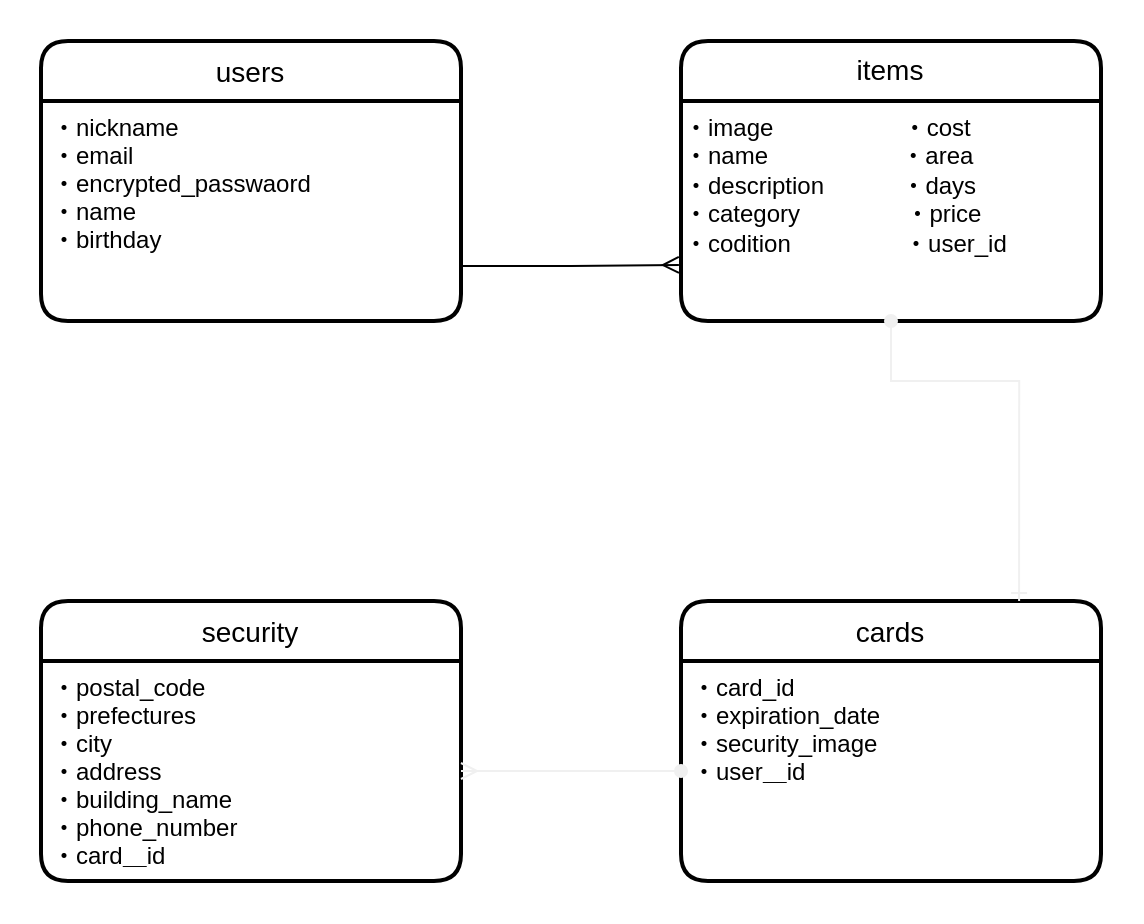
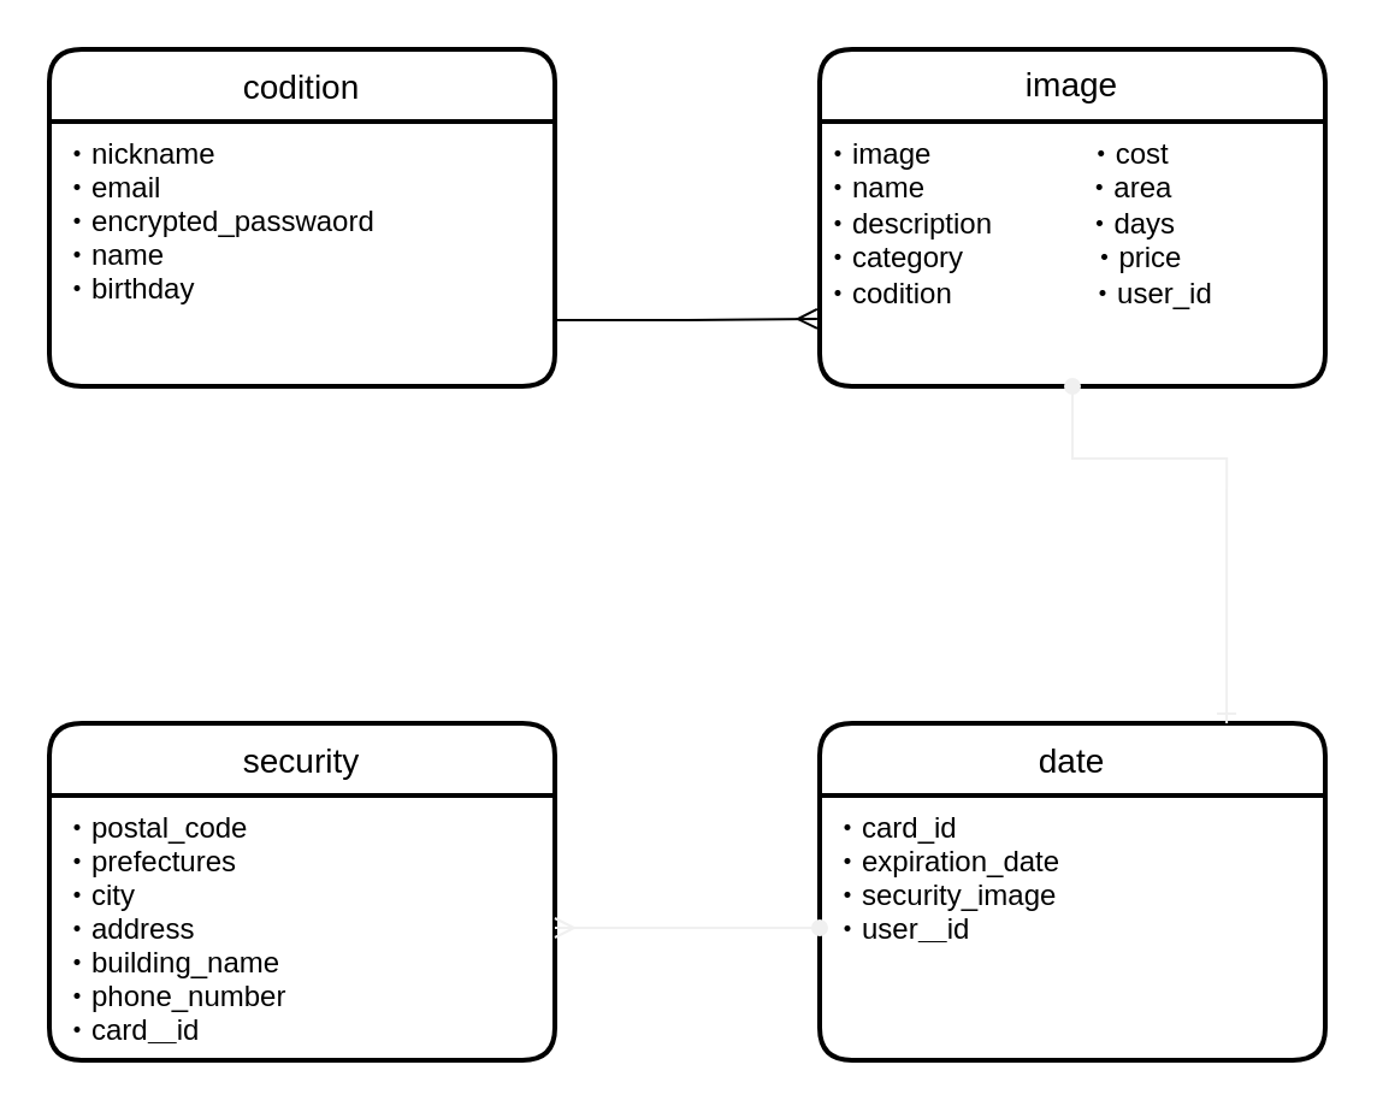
  <mxCell id="0" />
  <mxCell id="1" parent="0" />
  <mxCell id="2" style="edgeStyle=orthogonalEdgeStyle;rounded=0;orthogonalLoop=1;jettySize=auto;html=1;exitX=0.5;exitY=0;exitDx=0;exitDy=0;entryX=0.5;entryY=0;entryDx=0;entryDy=0;" edge="1" parent="1" source="3" target="3"><mxGeometry relative="1" as="geometry"><mxPoint x="120" y="20" as="targetPoint" /></mxGeometry></mxCell>
- <mxCell id="3" value="users" style="swimlane;childLayout=stackLayout;horizontal=1;startSize=30;horizontalStack=0;rounded=1;fontSize=14;fontStyle=0;strokeWidth=2;resizeParent=0;resizeLast=1;shadow=0;dashed=0;align=center;" vertex="1" parent="1"><mxGeometry x="20" y="20" width="210" height="140" as="geometry" /></mxCell>
+ <mxCell id="3" value="codition" style="swimlane;childLayout=stackLayout;horizontal=1;startSize=30;horizontalStack=0;rounded=1;fontSize=14;fontStyle=0;strokeWidth=2;resizeParent=0;resizeLast=1;shadow=0;dashed=0;align=center;" vertex="1" parent="1"><mxGeometry x="20" y="20" width="210" height="140" as="geometry" /></mxCell>
  <mxCell id="4" value="・nickname&#10;・email&#10;・encrypted_passwaord&#10;・name&#10;・birthday" style="align=left;strokeColor=none;fillColor=none;spacingLeft=4;fontSize=12;verticalAlign=top;resizable=0;rotatable=0;part=1;" vertex="1" parent="3"><mxGeometry y="30" width="210" height="110" as="geometry" /></mxCell>
- <mxCell id="5" value="items" style="swimlane;childLayout=stackLayout;horizontal=1;startSize=30;horizontalStack=0;rounded=1;fontSize=14;fontStyle=0;strokeWidth=2;resizeParent=0;resizeLast=1;shadow=0;dashed=0;align=center;verticalAlign=top;" vertex="1" parent="1"><mxGeometry x="340" y="20" width="210" height="140" as="geometry" /></mxCell>
+ <mxCell id="5" value="image" style="swimlane;childLayout=stackLayout;horizontal=1;startSize=30;horizontalStack=0;rounded=1;fontSize=14;fontStyle=0;strokeWidth=2;resizeParent=0;resizeLast=1;shadow=0;dashed=0;align=center;verticalAlign=top;" vertex="1" parent="1"><mxGeometry x="340" y="20" width="210" height="140" as="geometry" /></mxCell>
  <mxCell id="6" value="・image　　　　&amp;nbsp; &amp;nbsp; &amp;nbsp;・cost&lt;br&gt;・name　　　　　&amp;nbsp; ・area&lt;br&gt;・description　&amp;nbsp; &amp;nbsp; &amp;nbsp; &amp;nbsp; ・days&lt;br&gt;・category　　　&amp;nbsp; &amp;nbsp; &amp;nbsp;・price&lt;br&gt;・codition&amp;nbsp; &amp;nbsp; &amp;nbsp; &amp;nbsp; &amp;nbsp; &amp;nbsp; &amp;nbsp; &amp;nbsp; &amp;nbsp;・user_id" style="text;html=1;align=left;verticalAlign=top;resizable=0;points=[];autosize=1;" vertex="1" parent="5"><mxGeometry y="30" width="210" height="110" as="geometry" /></mxCell>
- <mxCell id="7" value="cards" style="swimlane;childLayout=stackLayout;horizontal=1;startSize=30;horizontalStack=0;rounded=1;fontSize=14;fontStyle=0;strokeWidth=2;resizeParent=0;resizeLast=1;shadow=0;dashed=0;align=center;" vertex="1" parent="1"><mxGeometry x="340" y="300" width="210" height="140" as="geometry" /></mxCell>
+ <mxCell id="7" value="date" style="swimlane;childLayout=stackLayout;horizontal=1;startSize=30;horizontalStack=0;rounded=1;fontSize=14;fontStyle=0;strokeWidth=2;resizeParent=0;resizeLast=1;shadow=0;dashed=0;align=center;" vertex="1" parent="1"><mxGeometry x="340" y="300" width="210" height="140" as="geometry" /></mxCell>
  <mxCell id="8" value="・card_id　　         &#10;・expiration_date &#10;・security_image　  &#10;・user＿id　           &#10;　　　　　　　　   &#10;　　　　　　　　   " style="align=left;strokeColor=none;fillColor=none;spacingLeft=4;fontSize=12;verticalAlign=top;resizable=0;rotatable=0;part=1;" vertex="1" parent="7"><mxGeometry y="30" width="210" height="110" as="geometry" /></mxCell>
  <mxCell id="9" style="edgeStyle=orthogonalEdgeStyle;rounded=0;orthogonalLoop=1;jettySize=auto;html=1;exitX=1;exitY=0.75;exitDx=0;exitDy=0;entryX=-0.005;entryY=0.745;entryDx=0;entryDy=0;entryPerimeter=0;endArrow=ERmany;endFill=0;" edge="1" parent="1" source="4" target="6"><mxGeometry relative="1" as="geometry" /></mxCell>
  <mxCell id="10" value="security" style="swimlane;childLayout=stackLayout;horizontal=1;startSize=30;horizontalStack=0;rounded=1;fontSize=14;fontStyle=0;strokeWidth=2;resizeParent=0;resizeLast=1;shadow=0;dashed=0;align=center;" vertex="1" parent="1"><mxGeometry x="20" y="300" width="210" height="140" as="geometry" /></mxCell>
  <mxCell id="11" value="・postal_code&#10;・prefectures&#10;・city&#10;・address&#10;・building_name&#10;・phone_number&#10;・card＿id" style="align=left;strokeColor=none;fillColor=none;spacingLeft=4;fontSize=12;verticalAlign=top;resizable=0;rotatable=0;part=1;" vertex="1" parent="10"><mxGeometry y="30" width="210" height="110" as="geometry" /></mxCell>
  <mxCell id="12" style="edgeStyle=orthogonalEdgeStyle;rounded=0;orthogonalLoop=1;jettySize=auto;html=1;entryX=1;entryY=0.5;entryDx=0;entryDy=0;startArrow=oval;startFill=1;endArrow=ERmany;endFill=0;strokeColor=#f0f0f0;" edge="1" parent="1" source="8" target="11"><mxGeometry relative="1" as="geometry" /></mxCell>
  <mxCell id="13" style="edgeStyle=orthogonalEdgeStyle;rounded=0;orthogonalLoop=1;jettySize=auto;html=1;entryX=0.805;entryY=0;entryDx=0;entryDy=0;entryPerimeter=0;startArrow=oval;startFill=1;endArrow=ERone;endFill=0;strokeColor=#f0f0f0;" edge="1" parent="1" source="6" target="7"><mxGeometry relative="1" as="geometry"><Array as="points"><mxPoint x="445" y="190" /><mxPoint x="509" y="190" /></Array></mxGeometry></mxCell>
